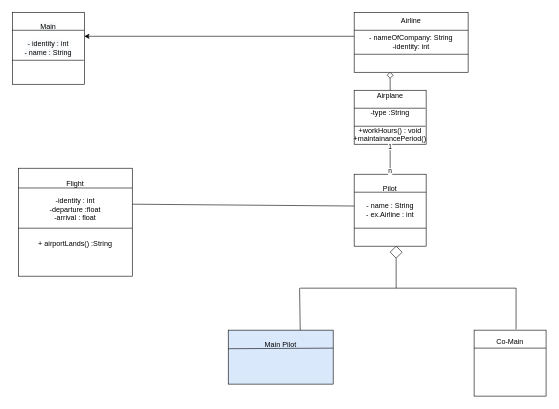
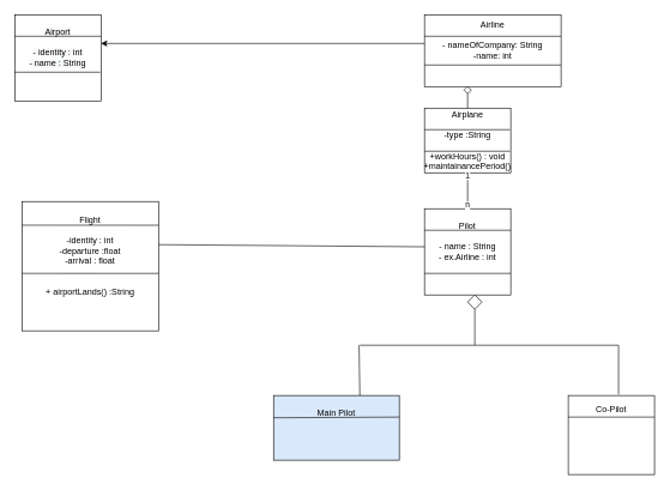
  <mxCell id="0" />
  <mxCell id="1" parent="0" />
- <mxCell id="2" value="&lt;br&gt;&lt;span style=&quot;color: rgb(0, 0, 0); font-family: Helvetica; font-size: 12px; font-style: normal; font-variant-ligatures: normal; font-variant-caps: normal; font-weight: 400; letter-spacing: normal; orphans: 2; text-align: center; text-indent: 0px; text-transform: none; widows: 2; word-spacing: 0px; -webkit-text-stroke-width: 0px; background-color: rgb(248, 249, 250); text-decoration-thickness: initial; text-decoration-style: initial; text-decoration-color: initial; float: none; display: inline !important;&quot;&gt;Main&lt;/span&gt;&lt;br style=&quot;color: rgb(0, 0, 0); font-family: Helvetica; font-size: 12px; font-style: normal; font-variant-ligatures: normal; font-variant-caps: normal; font-weight: 400; letter-spacing: normal; orphans: 2; text-align: center; text-indent: 0px; text-transform: none; widows: 2; word-spacing: 0px; -webkit-text-stroke-width: 0px; background-color: rgb(248, 249, 250); text-decoration-thickness: initial; text-decoration-style: initial; text-decoration-color: initial;&quot;&gt;&lt;br style=&quot;color: rgb(0, 0, 0); font-family: Helvetica; font-size: 12px; font-style: normal; font-variant-ligatures: normal; font-variant-caps: normal; font-weight: 400; letter-spacing: normal; orphans: 2; text-align: center; text-indent: 0px; text-transform: none; widows: 2; word-spacing: 0px; -webkit-text-stroke-width: 0px; background-color: rgb(248, 249, 250); text-decoration-thickness: initial; text-decoration-style: initial; text-decoration-color: initial;&quot;&gt;&lt;span style=&quot;color: rgb(0, 0, 0); font-family: Helvetica; font-size: 12px; font-style: normal; font-variant-ligatures: normal; font-variant-caps: normal; font-weight: 400; letter-spacing: normal; orphans: 2; text-align: center; text-indent: 0px; text-transform: none; widows: 2; word-spacing: 0px; -webkit-text-stroke-width: 0px; background-color: rgb(248, 249, 250); text-decoration-thickness: initial; text-decoration-style: initial; text-decoration-color: initial; float: none; display: inline !important;&quot;&gt;- identity : int&lt;/span&gt;&lt;br style=&quot;color: rgb(0, 0, 0); font-family: Helvetica; font-size: 12px; font-style: normal; font-variant-ligatures: normal; font-variant-caps: normal; font-weight: 400; letter-spacing: normal; orphans: 2; text-align: center; text-indent: 0px; text-transform: none; widows: 2; word-spacing: 0px; -webkit-text-stroke-width: 0px; background-color: rgb(248, 249, 250); text-decoration-thickness: initial; text-decoration-style: initial; text-decoration-color: initial;&quot;&gt;&lt;span style=&quot;color: rgb(0, 0, 0); font-family: Helvetica; font-size: 12px; font-style: normal; font-variant-ligatures: normal; font-variant-caps: normal; font-weight: 400; letter-spacing: normal; orphans: 2; text-align: center; text-indent: 0px; text-transform: none; widows: 2; word-spacing: 0px; -webkit-text-stroke-width: 0px; background-color: rgb(248, 249, 250); text-decoration-thickness: initial; text-decoration-style: initial; text-decoration-color: initial; float: none; display: inline !important;&quot;&gt;- name : String&lt;/span&gt;&lt;br&gt;&lt;br&gt;&lt;br&gt;&lt;br&gt;" style="rounded=0;whiteSpace=wrap;html=1;" vertex="1" parent="1"><mxGeometry x="20" y="20" width="120" height="120" as="geometry" /></mxCell>
+ <mxCell id="2" value="&lt;br&gt;&lt;span style=&quot;color: rgb(0, 0, 0); font-family: Helvetica; font-size: 12px; font-style: normal; font-variant-ligatures: normal; font-variant-caps: normal; font-weight: 400; letter-spacing: normal; orphans: 2; text-align: center; text-indent: 0px; text-transform: none; widows: 2; word-spacing: 0px; -webkit-text-stroke-width: 0px; background-color: rgb(248, 249, 250); text-decoration-thickness: initial; text-decoration-style: initial; text-decoration-color: initial; float: none; display: inline !important;&quot;&gt;Airport&lt;/span&gt;&lt;br style=&quot;color: rgb(0, 0, 0); font-family: Helvetica; font-size: 12px; font-style: normal; font-variant-ligatures: normal; font-variant-caps: normal; font-weight: 400; letter-spacing: normal; orphans: 2; text-align: center; text-indent: 0px; text-transform: none; widows: 2; word-spacing: 0px; -webkit-text-stroke-width: 0px; background-color: rgb(248, 249, 250); text-decoration-thickness: initial; text-decoration-style: initial; text-decoration-color: initial;&quot;&gt;&lt;br style=&quot;color: rgb(0, 0, 0); font-family: Helvetica; font-size: 12px; font-style: normal; font-variant-ligatures: normal; font-variant-caps: normal; font-weight: 400; letter-spacing: normal; orphans: 2; text-align: center; text-indent: 0px; text-transform: none; widows: 2; word-spacing: 0px; -webkit-text-stroke-width: 0px; background-color: rgb(248, 249, 250); text-decoration-thickness: initial; text-decoration-style: initial; text-decoration-color: initial;&quot;&gt;&lt;span style=&quot;color: rgb(0, 0, 0); font-family: Helvetica; font-size: 12px; font-style: normal; font-variant-ligatures: normal; font-variant-caps: normal; font-weight: 400; letter-spacing: normal; orphans: 2; text-align: center; text-indent: 0px; text-transform: none; widows: 2; word-spacing: 0px; -webkit-text-stroke-width: 0px; background-color: rgb(248, 249, 250); text-decoration-thickness: initial; text-decoration-style: initial; text-decoration-color: initial; float: none; display: inline !important;&quot;&gt;- identity : int&lt;/span&gt;&lt;br style=&quot;color: rgb(0, 0, 0); font-family: Helvetica; font-size: 12px; font-style: normal; font-variant-ligatures: normal; font-variant-caps: normal; font-weight: 400; letter-spacing: normal; orphans: 2; text-align: center; text-indent: 0px; text-transform: none; widows: 2; word-spacing: 0px; -webkit-text-stroke-width: 0px; background-color: rgb(248, 249, 250); text-decoration-thickness: initial; text-decoration-style: initial; text-decoration-color: initial;&quot;&gt;&lt;span style=&quot;color: rgb(0, 0, 0); font-family: Helvetica; font-size: 12px; font-style: normal; font-variant-ligatures: normal; font-variant-caps: normal; font-weight: 400; letter-spacing: normal; orphans: 2; text-align: center; text-indent: 0px; text-transform: none; widows: 2; word-spacing: 0px; -webkit-text-stroke-width: 0px; background-color: rgb(248, 249, 250); text-decoration-thickness: initial; text-decoration-style: initial; text-decoration-color: initial; float: none; display: inline !important;&quot;&gt;- name : String&lt;/span&gt;&lt;br&gt;&lt;br&gt;&lt;br&gt;&lt;br&gt;" style="rounded=0;whiteSpace=wrap;html=1;" vertex="1" parent="1"><mxGeometry x="20" y="20" width="120" height="120" as="geometry" /></mxCell>
  <mxCell id="3" value="" style="endArrow=classic;html=1;rounded=0;exitX=0;exitY=0.4;exitDx=0;exitDy=0;exitPerimeter=0;" edge="1" parent="1" source="4"><mxGeometry width="50" height="50" relative="1" as="geometry"><mxPoint x="260" y="60" as="sourcePoint" /><mxPoint x="140" y="60" as="targetPoint" /></mxGeometry></mxCell>
- <mxCell id="4" value="Airline&lt;br&gt;&lt;br&gt;- nameOfCompany: String&lt;br&gt;-identity: int&lt;br&gt;&lt;br&gt;&lt;br&gt;" style="rounded=0;whiteSpace=wrap;html=1;" vertex="1" parent="1"><mxGeometry x="590" y="20" width="190" height="100" as="geometry" /></mxCell>
+ <mxCell id="4" value="Airline&lt;br&gt;&lt;br&gt;- nameOfCompany: String&lt;br&gt;-name: int&lt;br&gt;&lt;br&gt;&lt;br&gt;" style="rounded=0;whiteSpace=wrap;html=1;" vertex="1" parent="1"><mxGeometry x="590" y="20" width="190" height="100" as="geometry" /></mxCell>
  <mxCell id="5" value="Airplane&lt;br&gt;&lt;br&gt;-type :String&lt;br&gt;&lt;br&gt;+workHours() : void&lt;br&gt;+maintainancePeriod()" style="rounded=0;whiteSpace=wrap;html=1;" vertex="1" parent="1"><mxGeometry x="590" y="150" width="120" height="90" as="geometry" /></mxCell>
  <mxCell id="6" value="Pilot&lt;br&gt;&lt;br&gt;- name : String&lt;br&gt;- ex.Airline : int&lt;br&gt;&lt;br&gt;&lt;br&gt;" style="rounded=0;whiteSpace=wrap;html=1;" vertex="1" parent="1"><mxGeometry x="590" y="290" width="120" height="120" as="geometry" /></mxCell>
  <mxCell id="7" value="Main Pilot&lt;br&gt;&lt;br&gt;&lt;br&gt;&lt;br&gt;" style="rounded=0;whiteSpace=wrap;html=1;fillColor=#dae8fc;" vertex="1" parent="1"><mxGeometry x="380" y="550" width="175" height="90" as="geometry" /></mxCell>
  <mxCell id="8" style="edgeStyle=orthogonalEdgeStyle;rounded=0;orthogonalLoop=1;jettySize=auto;html=1;exitX=0.5;exitY=1;exitDx=0;exitDy=0;" edge="1" parent="1" source="6" target="6"><mxGeometry relative="1" as="geometry" /></mxCell>
  <mxCell id="9" value="" style="endArrow=classic;html=1;rounded=0;startArrow=none;" edge="1" parent="1" source="30"><mxGeometry width="50" height="50" relative="1" as="geometry"><mxPoint x="650" y="150" as="sourcePoint" /><mxPoint x="650" y="120" as="targetPoint" /></mxGeometry></mxCell>
  <mxCell id="10" value="1&lt;br&gt;&lt;br&gt;&lt;br&gt;n" style="endArrow=none;html=1;rounded=0;exitX=0.5;exitY=0;exitDx=0;exitDy=0;" edge="1" parent="1" source="6"><mxGeometry width="50" height="50" relative="1" as="geometry"><mxPoint x="600" y="290" as="sourcePoint" /><mxPoint x="650" y="240" as="targetPoint" /></mxGeometry></mxCell>
  <mxCell id="11" value="" style="endArrow=none;html=1;rounded=0;" edge="1" parent="1"><mxGeometry width="50" height="50" relative="1" as="geometry"><mxPoint x="500" y="480" as="sourcePoint" /><mxPoint x="860" y="480" as="targetPoint" /></mxGeometry></mxCell>
- <mxCell id="12" value="Co-Main&lt;br&gt;&lt;br&gt;&lt;br&gt;&lt;br&gt;&lt;br&gt;&lt;br&gt;" style="rounded=0;whiteSpace=wrap;html=1;" vertex="1" parent="1"><mxGeometry x="790" y="550" width="120" height="110" as="geometry" /></mxCell>
+ <mxCell id="12" value="Co-Pilot&lt;br&gt;&lt;br&gt;&lt;br&gt;&lt;br&gt;&lt;br&gt;&lt;br&gt;" style="rounded=0;whiteSpace=wrap;html=1;" vertex="1" parent="1"><mxGeometry x="790" y="550" width="120" height="110" as="geometry" /></mxCell>
  <mxCell id="13" value="" style="endArrow=none;html=1;rounded=0;exitX=0.686;exitY=0;exitDx=0;exitDy=0;exitPerimeter=0;" edge="1" parent="1" source="7"><mxGeometry width="50" height="50" relative="1" as="geometry"><mxPoint x="499" y="470" as="sourcePoint" /><mxPoint x="499" y="480" as="targetPoint" /></mxGeometry></mxCell>
  <mxCell id="14" value="" style="endArrow=none;html=1;rounded=0;exitX=0.583;exitY=-0.012;exitDx=0;exitDy=0;exitPerimeter=0;" edge="1" parent="1" source="12"><mxGeometry width="50" height="50" relative="1" as="geometry"><mxPoint x="420" y="420" as="sourcePoint" /><mxPoint x="860" y="480" as="targetPoint" /></mxGeometry></mxCell>
  <mxCell id="15" value="" style="endArrow=none;html=1;rounded=0;entryX=0;entryY=0.442;entryDx=0;entryDy=0;entryPerimeter=0;" edge="1" parent="1" target="6"><mxGeometry width="50" height="50" relative="1" as="geometry"><mxPoint x="220" y="340" as="sourcePoint" /><mxPoint x="470" y="370" as="targetPoint" /></mxGeometry></mxCell>
  <mxCell id="16" value="Flight&lt;br&gt;&lt;br&gt;-identity : int&lt;br&gt;-departure :float&lt;br&gt;-arrival : float&lt;br&gt;&lt;br&gt;&lt;br&gt;+ airportLands() :String&lt;br&gt;&lt;br&gt;&lt;br&gt;" style="rounded=0;whiteSpace=wrap;html=1;" vertex="1" parent="1"><mxGeometry x="30" y="280" width="190" height="180" as="geometry" /></mxCell>
  <mxCell id="17" value="" style="endArrow=none;html=1;rounded=0;entryX=1;entryY=0.25;entryDx=0;entryDy=0;" edge="1" parent="1" target="2"><mxGeometry width="50" height="50" relative="1" as="geometry"><mxPoint x="20" y="50" as="sourcePoint" /><mxPoint x="70" y="0" as="targetPoint" /></mxGeometry></mxCell>
  <mxCell id="18" value="" style="endArrow=none;html=1;rounded=0;entryX=0.992;entryY=0.375;entryDx=0;entryDy=0;entryPerimeter=0;" edge="1" parent="1"><mxGeometry width="50" height="50" relative="1" as="geometry"><mxPoint x="20" y="100" as="sourcePoint" /><mxPoint x="139.04" y="100" as="targetPoint" /></mxGeometry></mxCell>
  <mxCell id="19" value="" style="endArrow=none;html=1;rounded=0;" edge="1" parent="1"><mxGeometry width="50" height="50" relative="1" as="geometry"><mxPoint x="590" y="50" as="sourcePoint" /><mxPoint x="780" y="50" as="targetPoint" /></mxGeometry></mxCell>
  <mxCell id="20" value="" style="endArrow=none;html=1;rounded=0;" edge="1" parent="1"><mxGeometry width="50" height="50" relative="1" as="geometry"><mxPoint x="590" y="90" as="sourcePoint" /><mxPoint x="780" y="90" as="targetPoint" /></mxGeometry></mxCell>
  <mxCell id="21" value="" style="endArrow=none;html=1;rounded=0;entryX=0.992;entryY=0.375;entryDx=0;entryDy=0;entryPerimeter=0;" edge="1" parent="1"><mxGeometry width="50" height="50" relative="1" as="geometry"><mxPoint x="590" y="180" as="sourcePoint" /><mxPoint x="709.04" y="180" as="targetPoint" /></mxGeometry></mxCell>
  <mxCell id="22" value="" style="endArrow=none;html=1;rounded=0;entryX=0.992;entryY=0.375;entryDx=0;entryDy=0;entryPerimeter=0;" edge="1" parent="1"><mxGeometry width="50" height="50" relative="1" as="geometry"><mxPoint x="590" y="210" as="sourcePoint" /><mxPoint x="709.04" y="210" as="targetPoint" /></mxGeometry></mxCell>
  <mxCell id="23" value="" style="endArrow=none;html=1;rounded=0;" edge="1" parent="1"><mxGeometry width="50" height="50" relative="1" as="geometry"><mxPoint x="590" y="320" as="sourcePoint" /><mxPoint x="710" y="320" as="targetPoint" /></mxGeometry></mxCell>
  <mxCell id="24" value="" style="endArrow=none;html=1;rounded=0;" edge="1" parent="1"><mxGeometry width="50" height="50" relative="1" as="geometry"><mxPoint x="590" y="380" as="sourcePoint" /><mxPoint x="710" y="380" as="targetPoint" /></mxGeometry></mxCell>
  <mxCell id="25" value="" style="endArrow=none;html=1;rounded=0;startArrow=none;" edge="1" parent="1" source="32"><mxGeometry width="50" height="50" relative="1" as="geometry"><mxPoint x="660" y="480" as="sourcePoint" /><mxPoint x="660" y="410" as="targetPoint" /></mxGeometry></mxCell>
  <mxCell id="26" value="" style="endArrow=none;html=1;rounded=0;exitX=0;exitY=0.344;exitDx=0;exitDy=0;exitPerimeter=0;" edge="1" parent="1" source="7"><mxGeometry width="50" height="50" relative="1" as="geometry"><mxPoint x="385" y="580" as="sourcePoint" /><mxPoint x="555" y="580" as="targetPoint" /></mxGeometry></mxCell>
  <mxCell id="27" value="" style="endArrow=none;html=1;rounded=0;" edge="1" parent="1"><mxGeometry width="50" height="50" relative="1" as="geometry"><mxPoint x="790" y="580" as="sourcePoint" /><mxPoint x="910" y="580" as="targetPoint" /></mxGeometry></mxCell>
  <mxCell id="28" value="" style="endArrow=none;html=1;rounded=0;exitX=0;exitY=0.344;exitDx=0;exitDy=0;exitPerimeter=0;" edge="1" parent="1"><mxGeometry width="50" height="50" relative="1" as="geometry"><mxPoint x="30" y="312.96" as="sourcePoint" /><mxPoint x="220" y="313" as="targetPoint" /></mxGeometry></mxCell>
  <mxCell id="29" value="" style="endArrow=none;html=1;rounded=0;exitX=0;exitY=0.344;exitDx=0;exitDy=0;exitPerimeter=0;" edge="1" parent="1"><mxGeometry width="50" height="50" relative="1" as="geometry"><mxPoint x="30" y="380" as="sourcePoint" /><mxPoint x="220" y="380.04" as="targetPoint" /></mxGeometry></mxCell>
  <mxCell id="30" value="" style="rhombus;whiteSpace=wrap;html=1;" vertex="1" parent="1"><mxGeometry x="645" y="120" width="10" height="10" as="geometry" /></mxCell>
  <mxCell id="31" value="" style="endArrow=none;html=1;rounded=0;" edge="1" parent="1" target="30"><mxGeometry width="50" height="50" relative="1" as="geometry"><mxPoint x="650" y="150" as="sourcePoint" /><mxPoint x="650" y="120" as="targetPoint" /></mxGeometry></mxCell>
  <mxCell id="32" value="" style="rhombus;whiteSpace=wrap;html=1;" vertex="1" parent="1"><mxGeometry x="650" y="410" width="20" height="20" as="geometry" /></mxCell>
  <mxCell id="33" value="" style="endArrow=none;html=1;rounded=0;" edge="1" parent="1" target="32"><mxGeometry width="50" height="50" relative="1" as="geometry"><mxPoint x="660" y="480" as="sourcePoint" /><mxPoint x="660" y="410" as="targetPoint" /></mxGeometry></mxCell>
  <mxCell id="34" value="" style="endArrow=none;html=1;rounded=0;" edge="1" parent="1"><mxGeometry width="50" height="50" relative="1" as="geometry"><mxPoint x="650" y="280" as="sourcePoint" /><mxPoint x="650" y="250" as="targetPoint" /></mxGeometry></mxCell>
